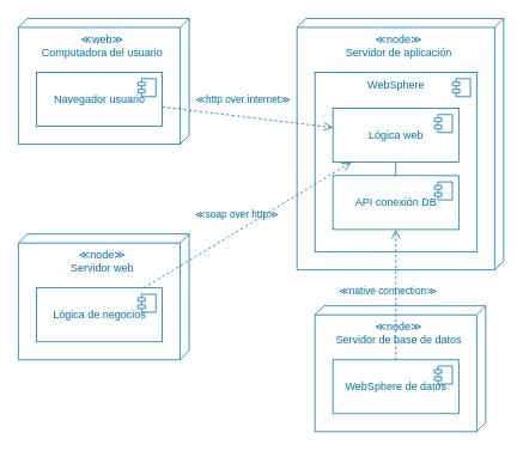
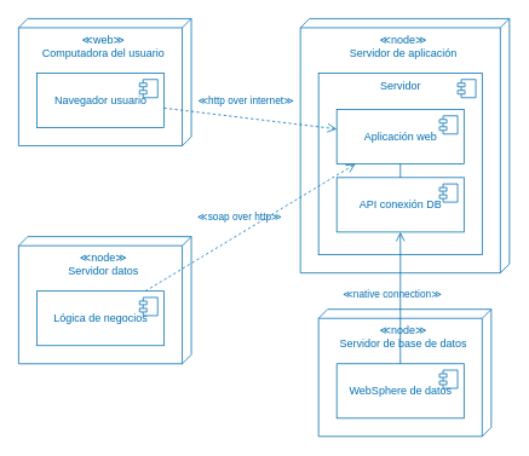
  <mxCell id="0" />
  <mxCell id="1" parent="0" />
  <mxCell id="2" value="≪web≫&lt;br&gt;Computadora del usuario" style="verticalAlign=top;align=center;shape=cube;size=10;direction=south;fontStyle=0;html=1;boundedLbl=1;spacingLeft=5;fillColor=none;fontColor=#006EAF;strokeColor=#006EAF;" vertex="1" parent="1"><mxGeometry x="20" y="20" width="190" height="140" as="geometry" /></mxCell>
  <mxCell id="3" value="Navegador usuario" style="html=1;dropTarget=0;fillColor=none;fontColor=#006EAF;strokeColor=#006EAF;" vertex="1" parent="1"><mxGeometry x="40" y="80" width="140" height="60" as="geometry" /></mxCell>
  <mxCell id="4" value="" style="shape=module;jettyWidth=8;jettyHeight=4;fillColor=none;fontColor=#006EAF;strokeColor=#006EAF;" vertex="1" parent="3"><mxGeometry x="1" width="20" height="20" relative="1" as="geometry"><mxPoint x="-27" y="7" as="offset" /></mxGeometry></mxCell>
- <mxCell id="5" value="≪node≫&lt;br&gt;Servidor web" style="verticalAlign=top;align=center;shape=cube;size=10;direction=south;fontStyle=0;html=1;boundedLbl=1;spacingLeft=5;fillColor=none;fontColor=#006EAF;strokeColor=#006EAF;" vertex="1" parent="1"><mxGeometry x="20" y="260" width="190" height="140" as="geometry" /></mxCell>
+ <mxCell id="5" value="≪node≫&lt;br&gt;Servidor datos" style="verticalAlign=top;align=center;shape=cube;size=10;direction=south;fontStyle=0;html=1;boundedLbl=1;spacingLeft=5;fillColor=none;fontColor=#006EAF;strokeColor=#006EAF;" vertex="1" parent="1"><mxGeometry x="20" y="260" width="190" height="140" as="geometry" /></mxCell>
  <mxCell id="6" value="Lógica de negocios" style="html=1;dropTarget=0;fillColor=none;fontColor=#006EAF;strokeColor=#006EAF;verticalAlign=middle;" vertex="1" parent="1"><mxGeometry x="40" y="320" width="140" height="60" as="geometry" /></mxCell>
  <mxCell id="7" value="" style="shape=module;jettyWidth=8;jettyHeight=4;fillColor=none;fontColor=#006EAF;strokeColor=#006EAF;" vertex="1" parent="6"><mxGeometry x="1" width="20" height="20" relative="1" as="geometry"><mxPoint x="-27" y="7" as="offset" /></mxGeometry></mxCell>
  <mxCell id="8" value="≪node≫&lt;br&gt;Servidor de aplicación" style="verticalAlign=top;align=center;shape=cube;size=10;direction=south;fontStyle=0;html=1;boundedLbl=1;spacingLeft=5;fillColor=none;fontColor=#006EAF;strokeColor=#006EAF;" vertex="1" parent="1"><mxGeometry x="330" y="20" width="230" height="280" as="geometry" /></mxCell>
- <mxCell id="9" value="WebSphere" style="html=1;dropTarget=0;fillColor=none;fontColor=#006EAF;strokeColor=#006EAF;verticalAlign=top;" vertex="1" parent="1"><mxGeometry x="350" y="80" width="180" height="200" as="geometry" /></mxCell>
+ <mxCell id="9" value="Servidor" style="html=1;dropTarget=0;fillColor=none;fontColor=#006EAF;strokeColor=#006EAF;verticalAlign=top;" vertex="1" parent="1"><mxGeometry x="350" y="80" width="180" height="200" as="geometry" /></mxCell>
  <mxCell id="10" value="" style="shape=module;jettyWidth=8;jettyHeight=4;fillColor=none;fontColor=#006EAF;strokeColor=#006EAF;" vertex="1" parent="9"><mxGeometry x="1" width="20" height="20" relative="1" as="geometry"><mxPoint x="-27" y="7" as="offset" /></mxGeometry></mxCell>
- <mxCell id="11" value="&lt;span&gt;Lógica web&lt;/span&gt;" style="html=1;dropTarget=0;fillColor=none;fontColor=#006EAF;strokeColor=#006EAF;fontStyle=0" vertex="1" parent="1"><mxGeometry x="370" y="120" width="140" height="60" as="geometry" /></mxCell>
+ <mxCell id="11" value="&lt;span&gt;Aplicación web&lt;/span&gt;" style="html=1;dropTarget=0;fillColor=none;fontColor=#006EAF;strokeColor=#006EAF;fontStyle=0" vertex="1" parent="1"><mxGeometry x="370" y="120" width="140" height="60" as="geometry" /></mxCell>
  <mxCell id="12" value="" style="shape=module;jettyWidth=8;jettyHeight=4;fillColor=none;fontColor=#006EAF;strokeColor=#006EAF;" vertex="1" parent="11"><mxGeometry x="1" width="20" height="20" relative="1" as="geometry"><mxPoint x="-27" y="7" as="offset" /></mxGeometry></mxCell>
  <mxCell id="13" value="API conexión DB" style="html=1;dropTarget=0;fillColor=none;fontColor=#006EAF;strokeColor=#006EAF;fontStyle=0;align=center;" vertex="1" parent="1"><mxGeometry x="370" y="195" width="140" height="60" as="geometry" /></mxCell>
  <mxCell id="14" value="" style="shape=module;jettyWidth=8;jettyHeight=4;fillColor=none;fontColor=#006EAF;strokeColor=#006EAF;" vertex="1" parent="13"><mxGeometry x="1" width="20" height="20" relative="1" as="geometry"><mxPoint x="-27" y="7" as="offset" /></mxGeometry></mxCell>
  <mxCell id="15" value="≪node≫&lt;br&gt;Servidor de base de datos" style="verticalAlign=top;align=center;shape=cube;size=10;direction=south;fontStyle=0;html=1;boundedLbl=1;spacingLeft=5;fillColor=none;fontColor=#006EAF;strokeColor=#006EAF;" vertex="1" parent="1"><mxGeometry x="350" y="340" width="190" height="140" as="geometry" /></mxCell>
  <mxCell id="16" value="WebSphere de datos" style="html=1;dropTarget=0;fillColor=none;fontColor=#006EAF;strokeColor=#006EAF;" vertex="1" parent="1"><mxGeometry x="370" y="400" width="140" height="60" as="geometry" /></mxCell>
  <mxCell id="17" value="" style="shape=module;jettyWidth=8;jettyHeight=4;fillColor=none;fontColor=#006EAF;strokeColor=#006EAF;" vertex="1" parent="16"><mxGeometry x="1" width="20" height="20" relative="1" as="geometry"><mxPoint x="-27" y="7" as="offset" /></mxGeometry></mxCell>
  <mxCell id="18" value="≪http over internet≫" style="endArrow=open;startArrow=none;endFill=0;startFill=0;endSize=8;html=1;verticalAlign=bottom;dashed=1;labelBackgroundColor=none;fontColor=#006EAF;fillColor=#1ba1e2;strokeColor=#006EAF;" edge="1" parent="1" source="3" target="11"><mxGeometry x="-0.064" y="9" width="160" relative="1" as="geometry"><mxPoint x="130" y="210" as="sourcePoint" /><mxPoint x="290" y="210" as="targetPoint" /><mxPoint as="offset" /></mxGeometry></mxCell>
  <mxCell id="19" value="≪soap over http≫" style="endArrow=open;startArrow=none;endFill=0;startFill=0;endSize=8;html=1;verticalAlign=bottom;dashed=1;labelBackgroundColor=none;fontColor=#006EAF;fillColor=#1ba1e2;strokeColor=#006EAF;" edge="1" parent="1" source="6" target="11"><mxGeometry x="-0.064" y="9" width="160" relative="1" as="geometry"><mxPoint x="190" y="128.485" as="sourcePoint" /><mxPoint x="380" y="151.515" as="targetPoint" /><mxPoint as="offset" /></mxGeometry></mxCell>
- <mxCell id="20" value="≪native connection≫" style="endArrow=open;startArrow=none;endFill=0;startFill=0;endSize=8;html=1;verticalAlign=bottom;dashed=1;labelBackgroundColor=none;fontColor=#006EAF;fillColor=#1ba1e2;strokeColor=#006EAF;" edge="1" parent="1" source="16" target="13"><mxGeometry x="-0.064" y="9" width="160" relative="1" as="geometry"><mxPoint x="169.5" y="330" as="sourcePoint" /><mxPoint x="400.5" y="190" as="targetPoint" /><mxPoint as="offset" /></mxGeometry></mxCell>
+ <mxCell id="20" value="≪native connection≫" style="endArrow=open;startArrow=none;endFill=0;startFill=0;endSize=8;html=1;verticalAlign=bottom;dashed=0;labelBackgroundColor=none;fontColor=#006EAF;fillColor=#1ba1e2;strokeColor=#006EAF;" edge="1" parent="1" source="16" target="13"><mxGeometry x="-0.064" y="9" width="160" relative="1" as="geometry"><mxPoint x="169.5" y="330" as="sourcePoint" /><mxPoint x="400.5" y="190" as="targetPoint" /><mxPoint as="offset" /></mxGeometry></mxCell>
  <mxCell id="21" value="" style="endArrow=none;startArrow=none;endFill=0;startFill=0;endSize=8;html=1;verticalAlign=bottom;labelBackgroundColor=none;strokeWidth=1;fontColor=#006EAF;fillColor=#1ba1e2;strokeColor=#006EAF;" edge="1" parent="1" source="11" target="13"><mxGeometry width="160" relative="1" as="geometry"><mxPoint x="120" y="470" as="sourcePoint" /><mxPoint x="280" y="470" as="targetPoint" /></mxGeometry></mxCell>
